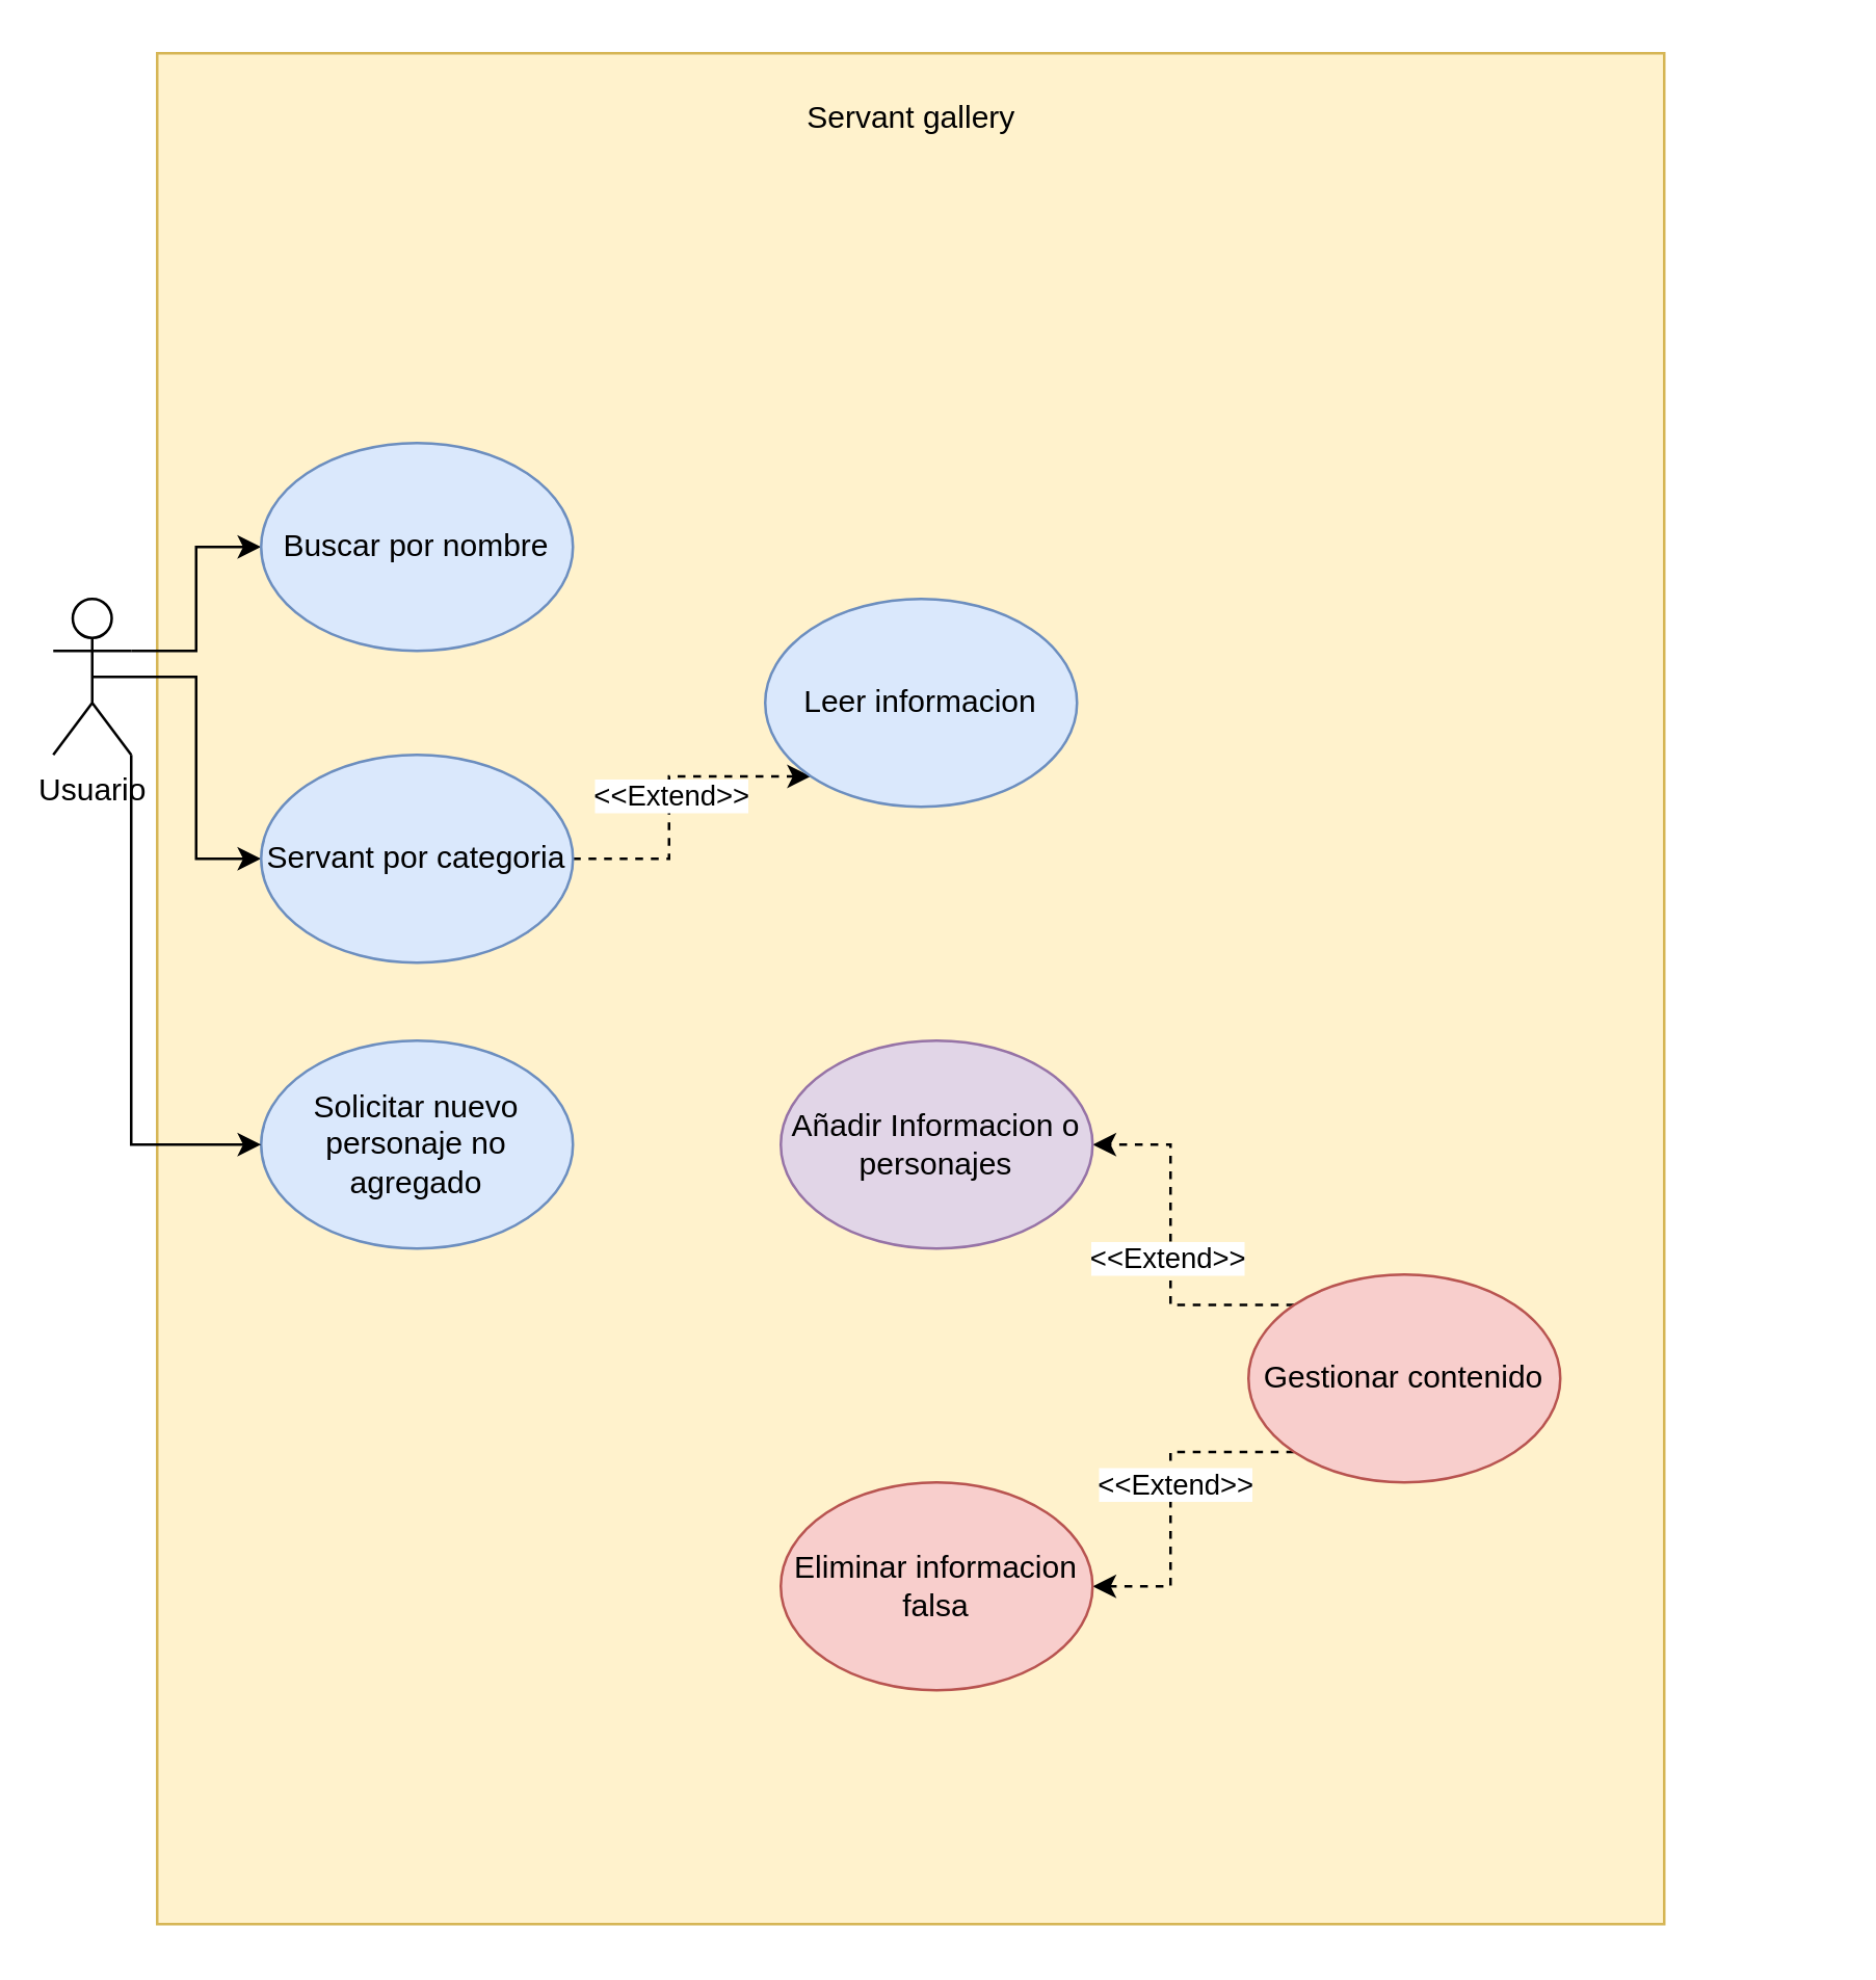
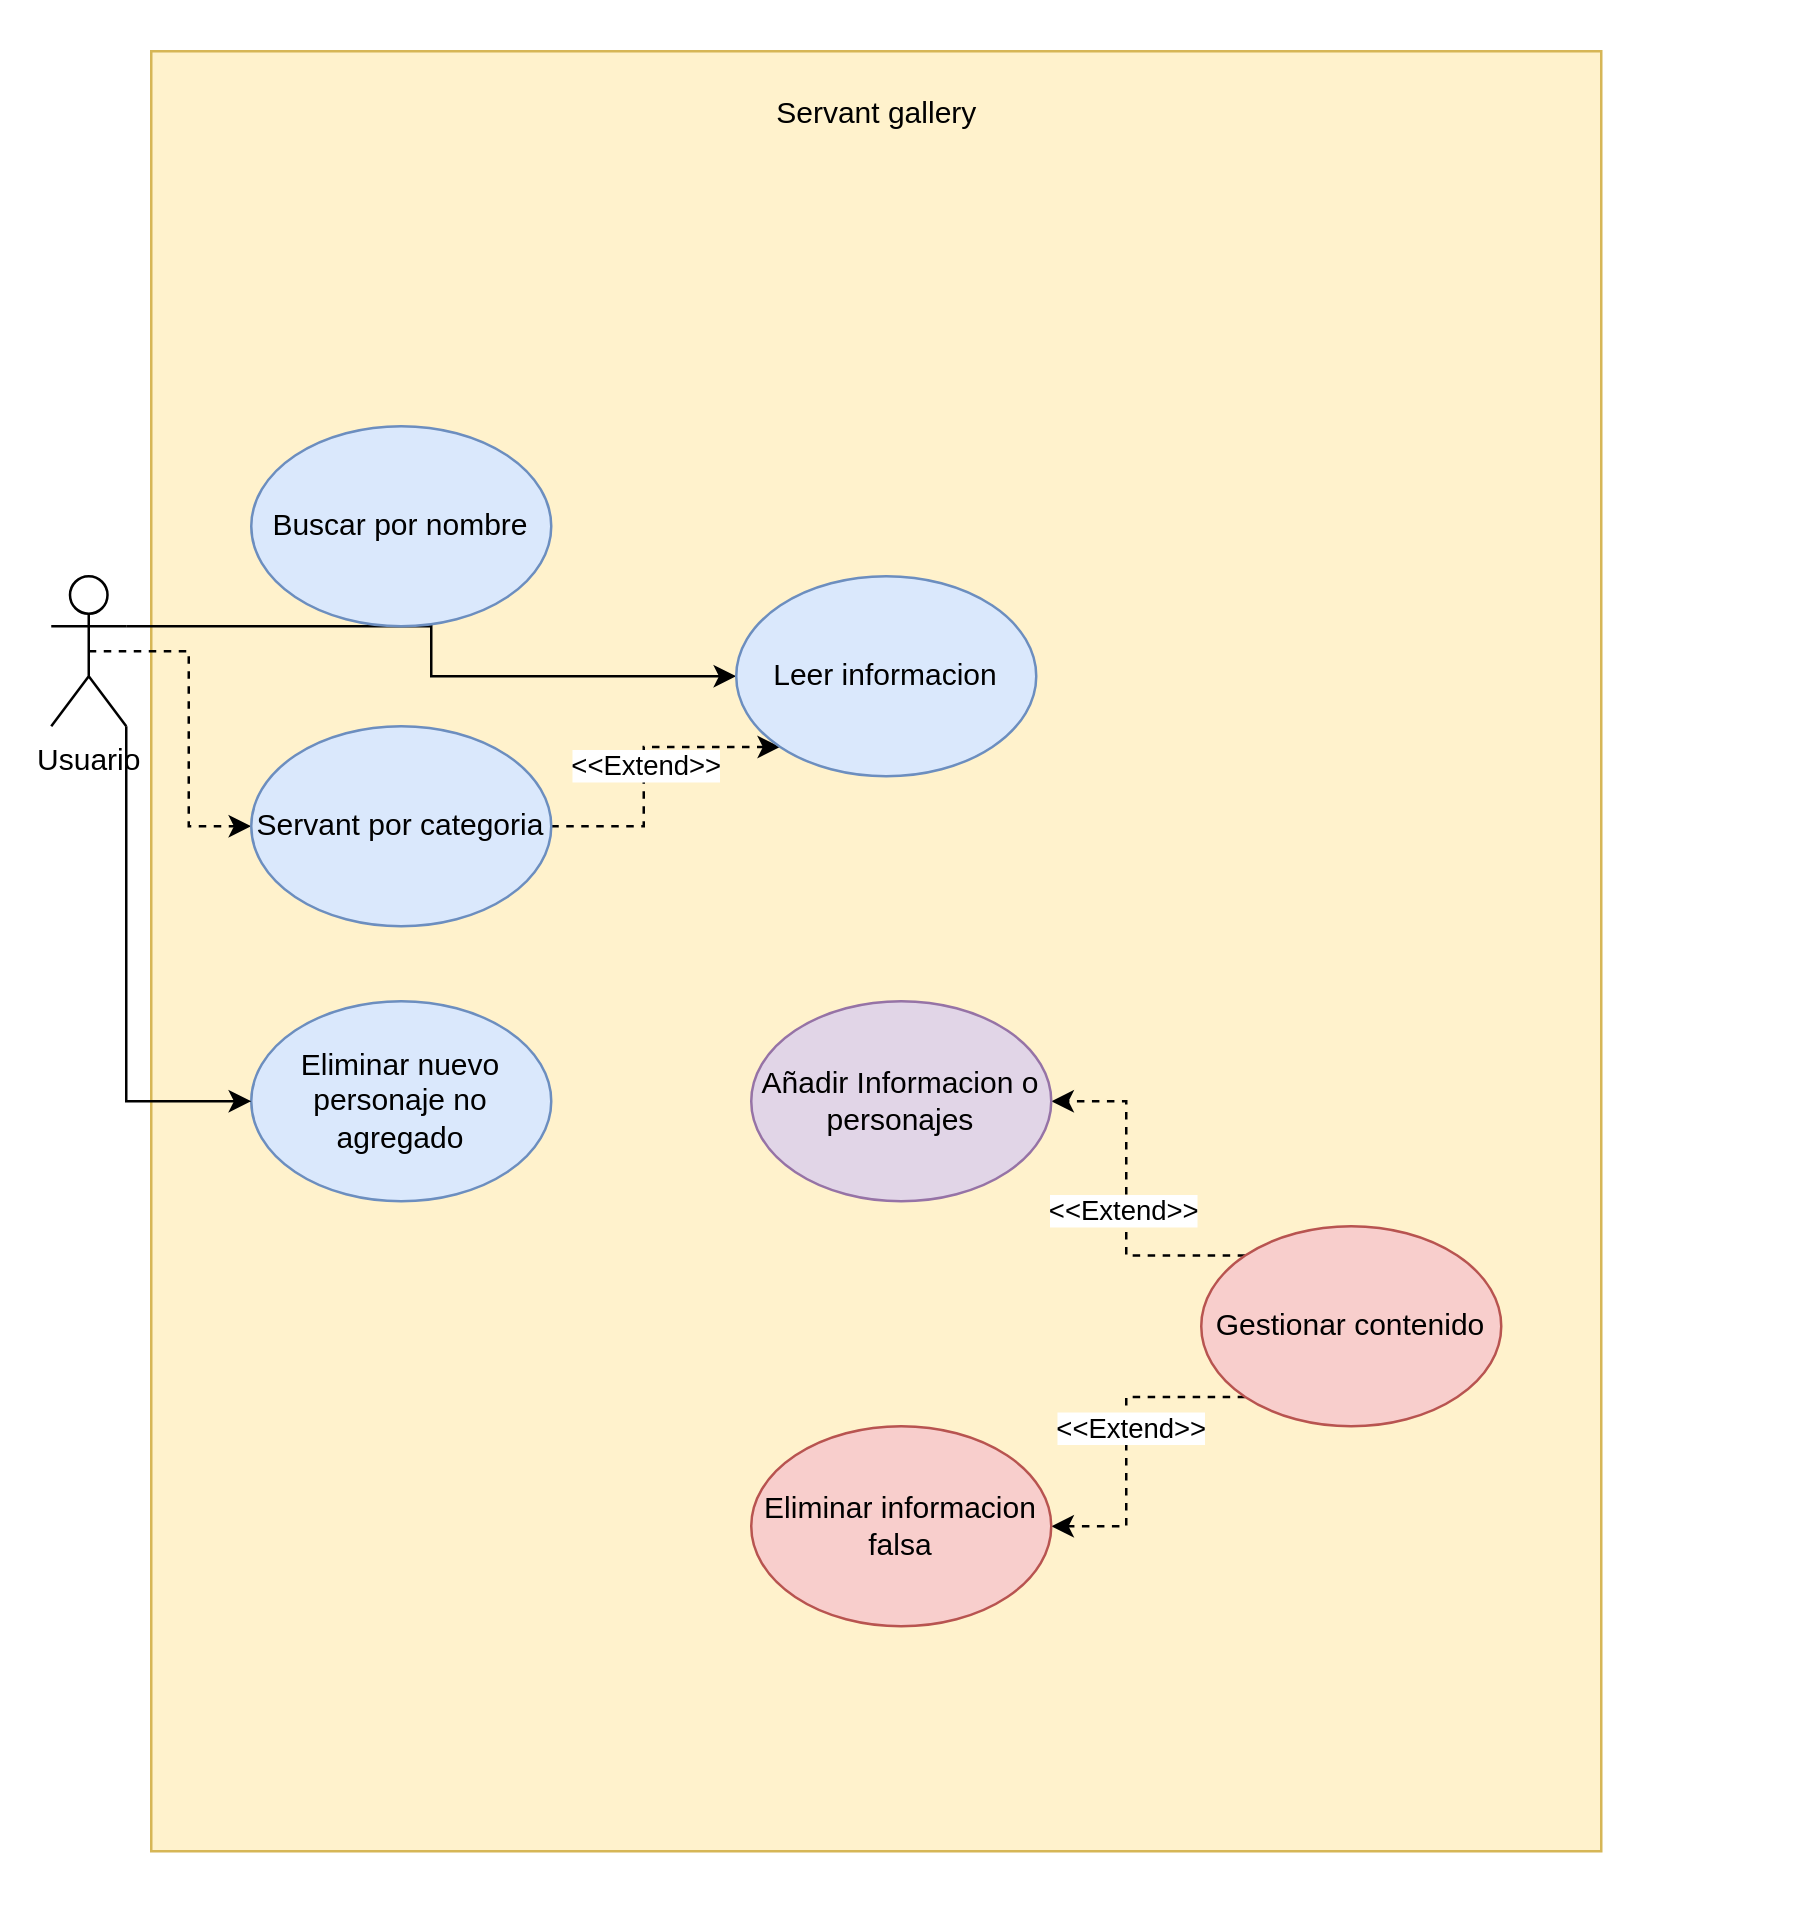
  <mxCell id="0" />
  <mxCell id="1" parent="0" />
  <mxCell id="2" value="" style="rounded=0;whiteSpace=wrap;html=1;fillColor=#fff2cc;strokeColor=#d6b656;" vertex="1" parent="1"><mxGeometry x="60" y="20" width="580" height="720" as="geometry" /></mxCell>
- <mxCell id="3" value="Solicitar nuevo personaje no agregado" style="ellipse;whiteSpace=wrap;html=1;fillColor=#dae8fc;strokeColor=#6c8ebf;" vertex="1" parent="1"><mxGeometry x="100" y="400" width="120" height="80" as="geometry" /></mxCell>
+ <mxCell id="3" value="Eliminar nuevo personaje no agregado" style="ellipse;whiteSpace=wrap;html=1;fillColor=#dae8fc;strokeColor=#6c8ebf;" vertex="1" parent="1"><mxGeometry x="100" y="400" width="120" height="80" as="geometry" /></mxCell>
  <mxCell id="4" value="" style="group" vertex="1" connectable="0" parent="1"><mxGeometry x="300" y="400" width="400" height="250" as="geometry" /></mxCell>
  <mxCell id="5" style="edgeStyle=orthogonalEdgeStyle;rounded=0;orthogonalLoop=1;jettySize=auto;html=1;exitX=0;exitY=0;exitDx=0;exitDy=0;entryX=1;entryY=0.5;entryDx=0;entryDy=0;dashed=1;" edge="1" parent="4" source="9" target="10"><mxGeometry relative="1" as="geometry" /></mxCell>
  <mxCell id="6" value="&amp;lt;&amp;lt;Extend&amp;gt;&amp;gt;" style="edgeLabel;html=1;align=center;verticalAlign=middle;resizable=0;points=[];" vertex="1" connectable="0" parent="5"><mxGeometry x="-0.054" y="2" relative="1" as="geometry"><mxPoint as="offset" /></mxGeometry></mxCell>
  <mxCell id="7" style="edgeStyle=orthogonalEdgeStyle;rounded=0;orthogonalLoop=1;jettySize=auto;html=1;exitX=0;exitY=1;exitDx=0;exitDy=0;entryX=1;entryY=0.5;entryDx=0;entryDy=0;dashed=1;" edge="1" parent="4" source="9" target="11"><mxGeometry relative="1" as="geometry" /></mxCell>
  <mxCell id="8" value="&amp;lt;&amp;lt;Extend&amp;gt;&amp;gt;" style="edgeLabel;html=1;align=center;verticalAlign=middle;resizable=0;points=[];" vertex="1" connectable="0" parent="7"><mxGeometry x="-0.074" y="1" relative="1" as="geometry"><mxPoint as="offset" /></mxGeometry></mxCell>
  <mxCell id="9" value="Gestionar contenido" style="ellipse;whiteSpace=wrap;html=1;fillColor=#f8cecc;strokeColor=#b85450;" vertex="1" parent="4"><mxGeometry x="180" y="90" width="120" height="80" as="geometry" /></mxCell>
  <mxCell id="10" value="Añadir Informacion o personajes" style="ellipse;whiteSpace=wrap;html=1;fillColor=#e1d5e7;strokeColor=#9673a6;" vertex="1" parent="4"><mxGeometry width="120" height="80" as="geometry" /></mxCell>
  <mxCell id="11" value="Eliminar informacion falsa" style="ellipse;whiteSpace=wrap;html=1;fillColor=#f8cecc;strokeColor=#b85450;" vertex="1" parent="4"><mxGeometry y="170" width="120" height="80" as="geometry" /></mxCell>
  <mxCell id="12" value="" style="group" vertex="1" connectable="0" parent="1"><mxGeometry x="20" y="170" width="394" height="200" as="geometry" /></mxCell>
- <mxCell id="13" style="edgeStyle=orthogonalEdgeStyle;rounded=0;orthogonalLoop=1;jettySize=auto;html=1;exitX=1;exitY=0.333;exitDx=0;exitDy=0;exitPerimeter=0;" edge="1" parent="12" source="16" target="17"><mxGeometry relative="1" as="geometry" /></mxCell>
- <mxCell id="14" style="edgeStyle=orthogonalEdgeStyle;rounded=0;orthogonalLoop=1;jettySize=auto;html=1;exitX=0.5;exitY=0.5;exitDx=0;exitDy=0;exitPerimeter=0;entryX=0;entryY=0.5;entryDx=0;entryDy=0;" edge="1" parent="12" source="16" target="20"><mxGeometry relative="1" as="geometry" /></mxCell>
+ <mxCell id="13" style="edgeStyle=orthogonalEdgeStyle;rounded=0;orthogonalLoop=1;jettySize=auto;html=1;exitX=1;exitY=0.333;exitDx=0;exitDy=0;exitPerimeter=0;" edge="1" parent="12" source="16" target="21"><mxGeometry relative="1" as="geometry" /></mxCell>
+ <mxCell id="14" style="edgeStyle=orthogonalEdgeStyle;rounded=0;orthogonalLoop=1;jettySize=auto;html=1;exitX=0.5;exitY=0.5;exitDx=0;exitDy=0;exitPerimeter=0;entryX=0;entryY=0.5;entryDx=0;entryDy=0;dashed=1;" edge="1" parent="12" source="16" target="20"><mxGeometry relative="1" as="geometry" /></mxCell>
  <mxCell id="15" style="edgeStyle=orthogonalEdgeStyle;rounded=0;orthogonalLoop=1;jettySize=auto;html=1;exitX=1;exitY=1;exitDx=0;exitDy=0;exitPerimeter=0;entryX=0;entryY=0.5;entryDx=0;entryDy=0;" edge="1" parent="12" source="16" target="3"><mxGeometry relative="1" as="geometry" /></mxCell>
  <mxCell id="16" value="Usuario&lt;div&gt;&lt;br&gt;&lt;/div&gt;" style="shape=umlActor;verticalLabelPosition=bottom;verticalAlign=top;html=1;" vertex="1" parent="12"><mxGeometry y="60" width="30" height="60" as="geometry" /></mxCell>
  <mxCell id="17" value="Buscar por nombre" style="ellipse;whiteSpace=wrap;html=1;fillColor=#dae8fc;strokeColor=#6c8ebf;" vertex="1" parent="12"><mxGeometry x="80" width="120" height="80" as="geometry" /></mxCell>
  <mxCell id="18" style="edgeStyle=orthogonalEdgeStyle;rounded=0;orthogonalLoop=1;jettySize=auto;html=1;exitX=1;exitY=0.5;exitDx=0;exitDy=0;entryX=0;entryY=1;entryDx=0;entryDy=0;dashed=1;" edge="1" parent="12" source="20" target="21"><mxGeometry relative="1" as="geometry" /></mxCell>
  <mxCell id="19" value="&amp;lt;&amp;lt;Extend&amp;gt;&amp;gt;" style="edgeLabel;html=1;align=center;verticalAlign=middle;resizable=0;points=[];" vertex="1" connectable="0" parent="18"><mxGeometry x="0.014" relative="1" as="geometry"><mxPoint as="offset" /></mxGeometry></mxCell>
  <mxCell id="20" value="Servant por categoria" style="ellipse;whiteSpace=wrap;html=1;fillColor=#dae8fc;strokeColor=#6c8ebf;" vertex="1" parent="12"><mxGeometry x="80" y="120" width="120" height="80" as="geometry" /></mxCell>
  <mxCell id="21" value="Leer informacion" style="ellipse;whiteSpace=wrap;html=1;fillColor=#dae8fc;strokeColor=#6c8ebf;" vertex="1" parent="12"><mxGeometry x="274" y="60" width="120" height="80" as="geometry" /></mxCell>
  <mxCell id="22" value="Servant gallery" style="text;html=1;align=center;verticalAlign=middle;resizable=0;points=[];autosize=1;strokeColor=none;fillColor=none;" vertex="1" parent="1"><mxGeometry x="300" y="30" width="100" height="30" as="geometry" /></mxCell>
